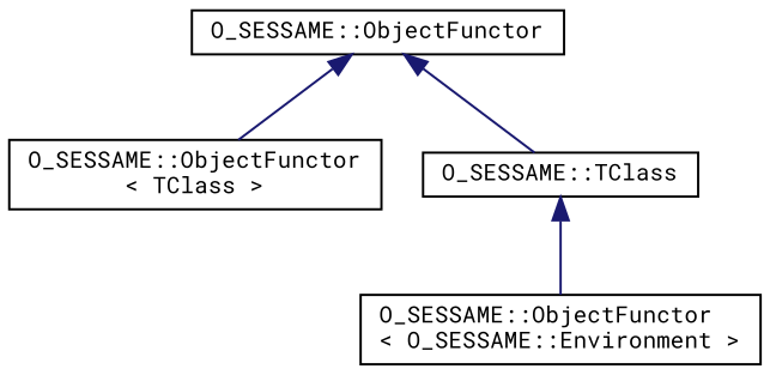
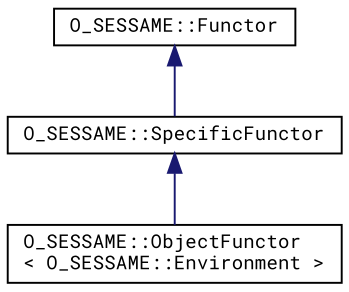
  digraph {
    fontname="Roboto Mono"
    rankdir=TB
    node [color=black fillcolor=white fontname="Roboto Mono" fontsize=10 shape=record style=filled]
    edge [color=midnightblue dir=back fontname="Roboto Mono" fontsize=10 labelfontname=Helvetica labelfontsize=10 style=solid]
-   n1 [height=0.2 label="O_SESSAME::ObjectFunctor" width=0.4]
-   n2 [height=0.2 label="O_SESSAME::ObjectFunctor\l\< TClass \>" width=0.4]
-   n3 [height=0.2 label="O_SESSAME::TClass" width=0.4]
+   n1 [height=0.2 label="O_SESSAME::Functor" width=0.4]
+   n3 [height=0.2 label="O_SESSAME::SpecificFunctor" width=0.4]
    n4 [height=0.2 label="O_SESSAME::ObjectFunctor\l\< O_SESSAME::Environment \>" width=0.4]
-   n1 -> n2
    n1 -> n3
    n3 -> n4
  }
